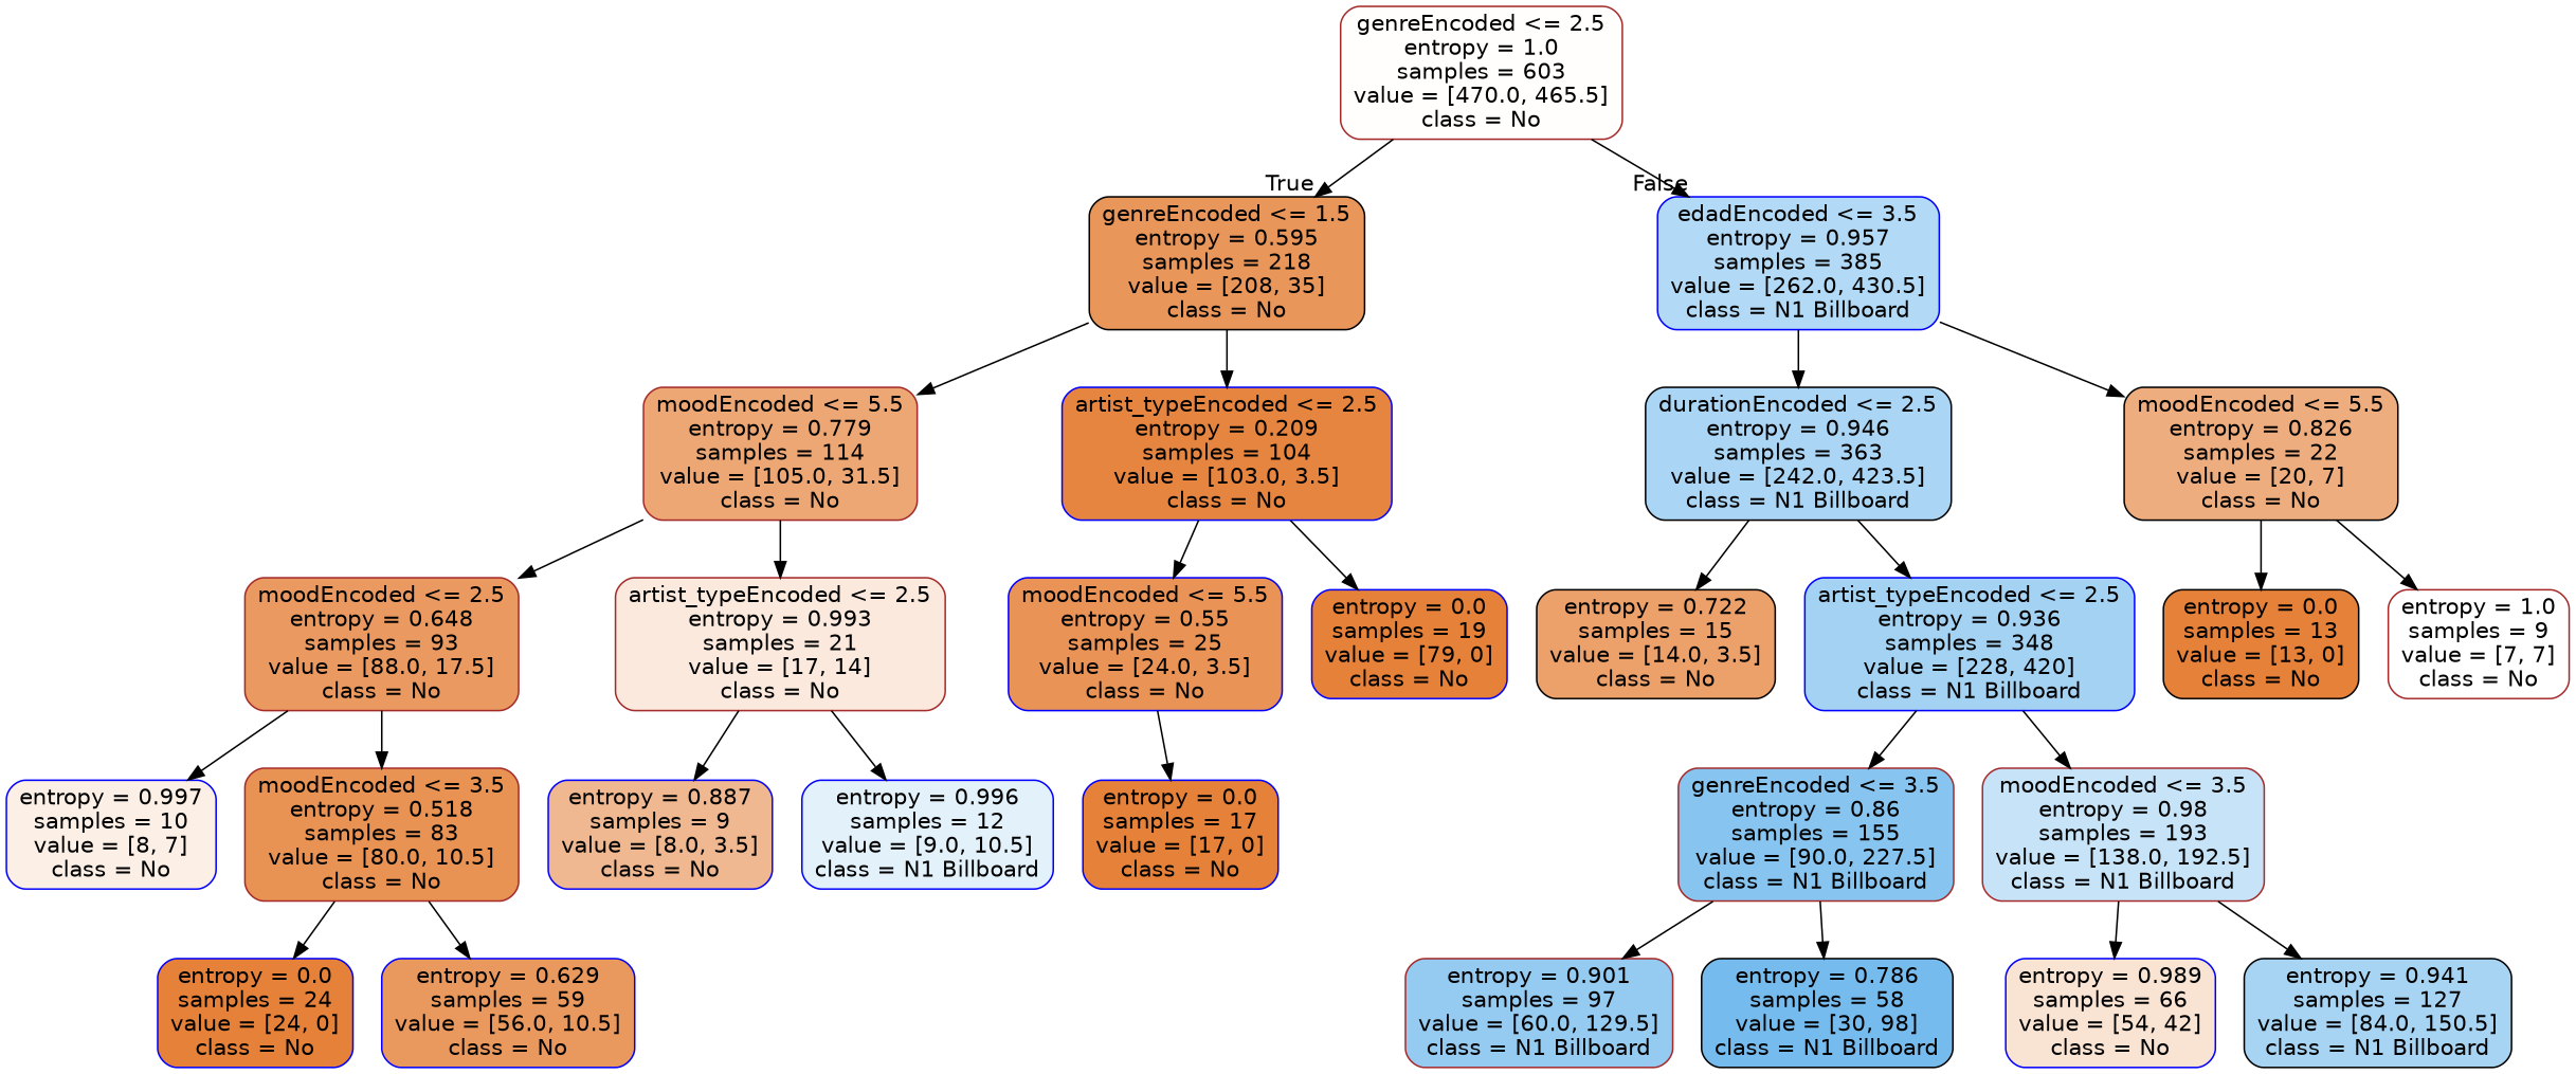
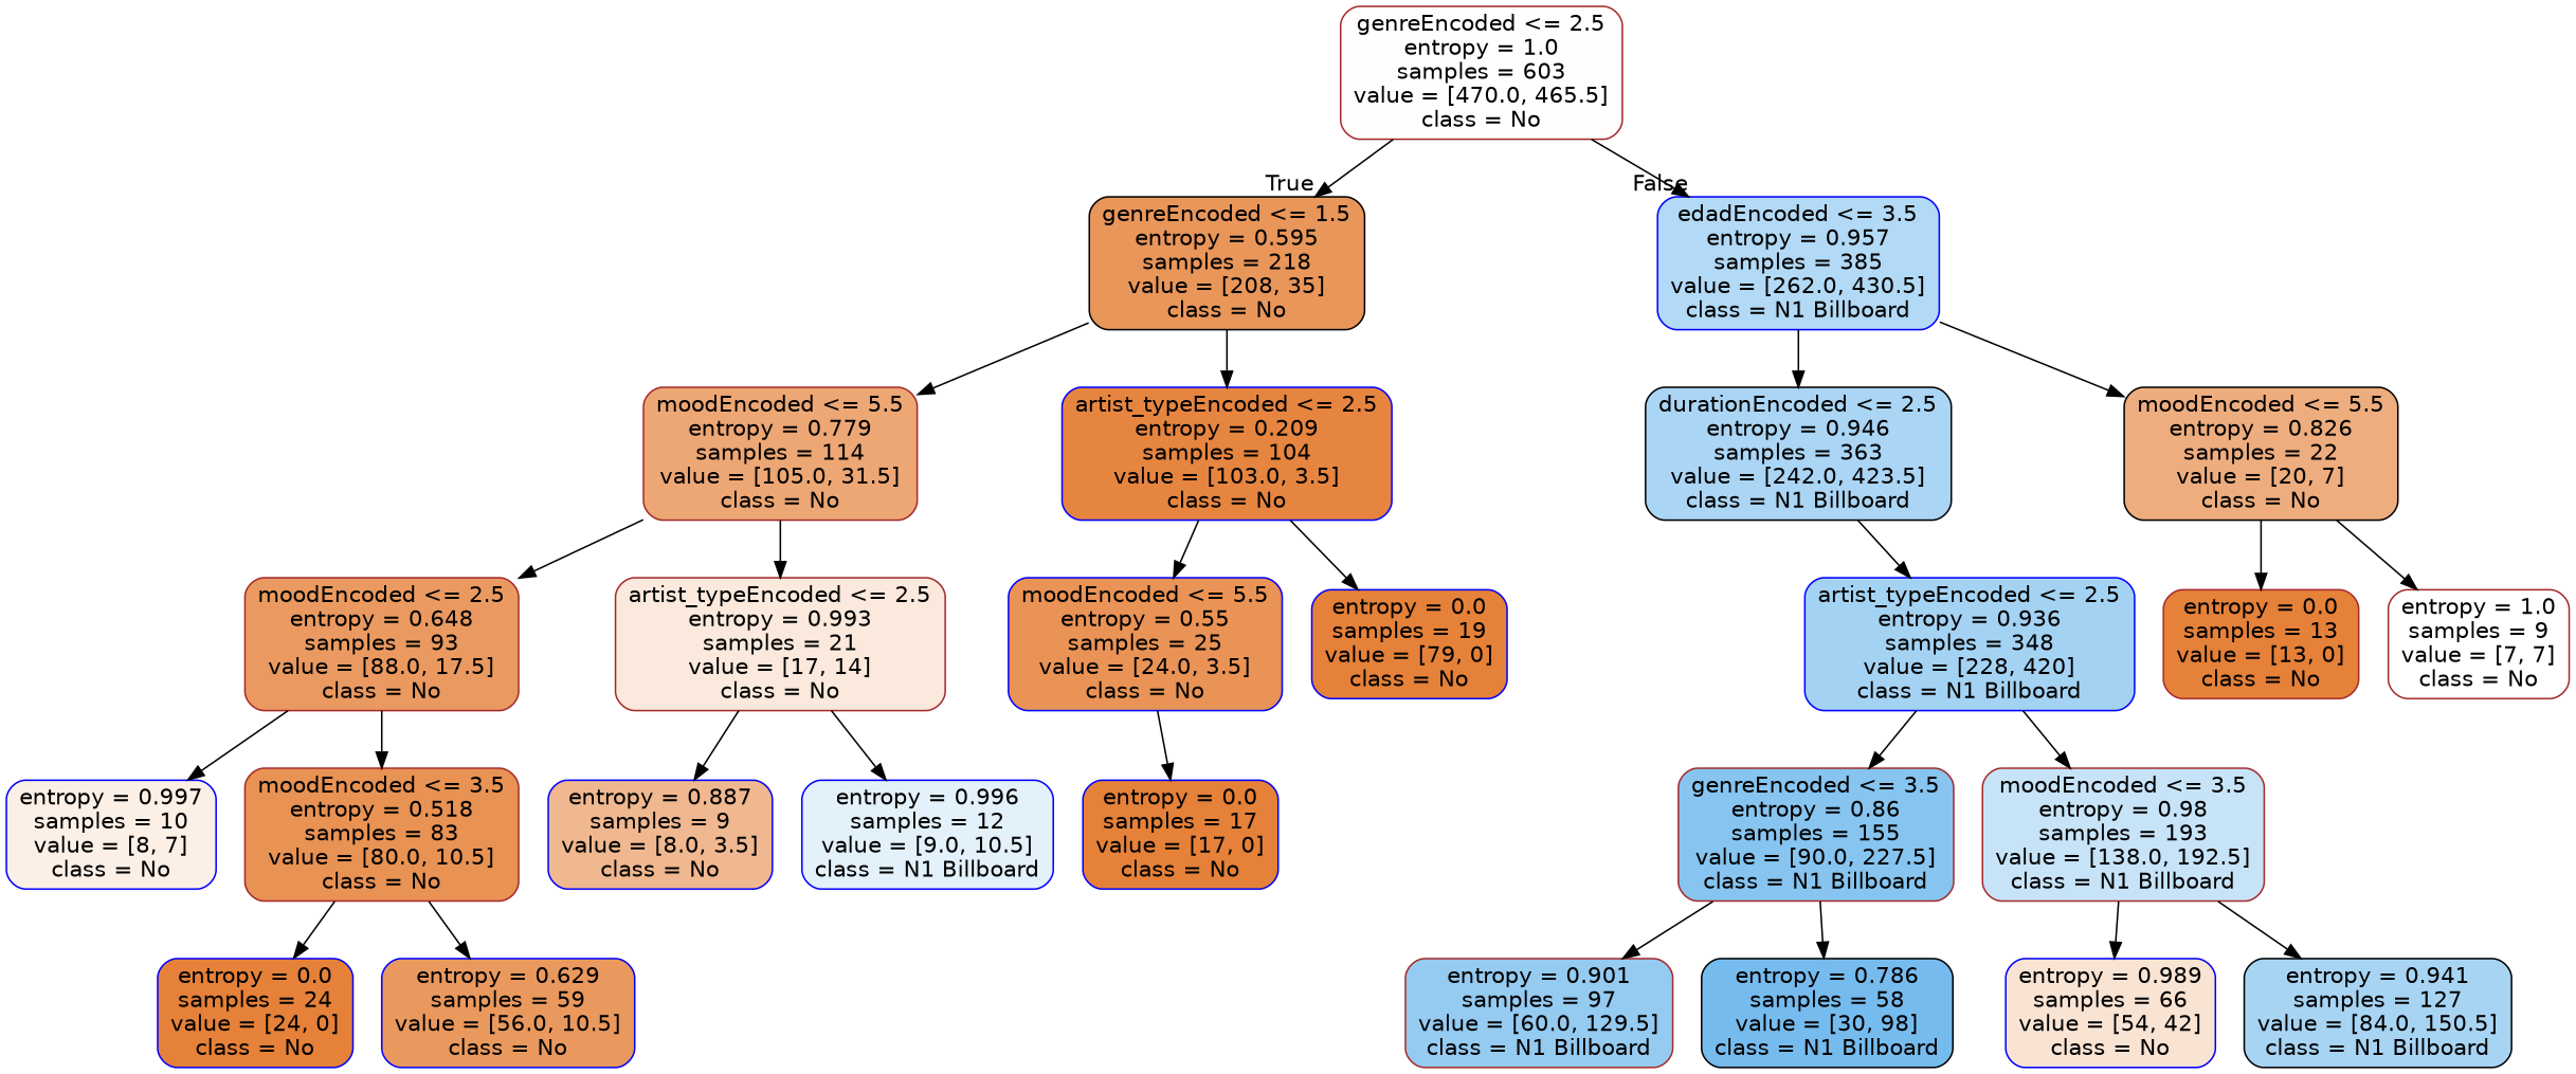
  digraph {
    node [color=blue fillcolor="#e58139" fontname=helvetica shape=box style="filled, rounded"]
    edge [fontname=helvetica]
    n1 [color=brown fillcolor="#fffefd" label="genreEncoded <= 2.5\nentropy = 1.0\nsamples = 603\nvalue = [470.0, 465.5]\nclass = No"]
    n2 [color=black fillcolor="#e9965a" label="genreEncoded <= 1.5\nentropy = 0.595\nsamples = 218\nvalue = [208, 35]\nclass = No"]
    n3 [fillcolor="#b2d9f5" label="edadEncoded <= 3.5\nentropy = 0.957\nsamples = 385\nvalue = [262.0, 430.5]\nclass = N1 Billboard"]
    n4 [color=brown fillcolor="#eda774" label="moodEncoded <= 5.5\nentropy = 0.779\nsamples = 114\nvalue = [105.0, 31.5]\nclass = No"]
    n5 [fillcolor="#e68540" label="artist_typeEncoded <= 2.5\nentropy = 0.209\nsamples = 104\nvalue = [103.0, 3.5]\nclass = No"]
    n6 [color=black fillcolor="#aad5f4" label="durationEncoded <= 2.5\nentropy = 0.946\nsamples = 363\nvalue = [242.0, 423.5]\nclass = N1 Billboard"]
    n7 [color=black fillcolor="#eead7e" label="moodEncoded <= 5.5\nentropy = 0.826\nsamples = 22\nvalue = [20, 7]\nclass = No"]
    n8 [color=brown fillcolor="#ea9a60" label="moodEncoded <= 2.5\nentropy = 0.648\nsamples = 93\nvalue = [88.0, 17.5]\nclass = No"]
    n9 [color=brown fillcolor="#fae9dc" label="artist_typeEncoded <= 2.5\nentropy = 0.993\nsamples = 21\nvalue = [17, 14]\nclass = No"]
    n10 [fillcolor="#e99356" label="moodEncoded <= 5.5\nentropy = 0.55\nsamples = 25\nvalue = [24.0, 3.5]\nclass = No"]
    n11 [label="entropy = 0.0\nsamples = 19\nvalue = [79, 0]\nclass = No"]
    n12 [fillcolor="#fcefe6" label="entropy = 0.997\nsamples = 10\nvalue = [8, 7]\nclass = No"]
    n13 [color=brown fillcolor="#e89253" label="moodEncoded <= 3.5\nentropy = 0.518\nsamples = 83\nvalue = [80.0, 10.5]\nclass = No"]
    n14 [fillcolor="#f0b890" label="entropy = 0.887\nsamples = 9\nvalue = [8.0, 3.5]\nclass = No"]
    n15 [fillcolor="#e3f1fb" label="entropy = 0.996\nsamples = 12\nvalue = [9.0, 10.5]\nclass = N1 Billboard"]
    n16 [label="entropy = 0.0\nsamples = 24\nvalue = [24, 0]\nclass = No"]
    n17 [fillcolor="#ea995e" label="entropy = 0.629\nsamples = 59\nvalue = [56.0, 10.5]\nclass = No"]
    n18 [label="entropy = 0.0\nsamples = 17\nvalue = [17, 0]\nclass = No"]
-   n19 [color=black fillcolor="#eca06a" label="entropy = 0.722\nsamples = 15\nvalue = [14.0, 3.5]\nclass = No"]
    n20 [fillcolor="#a4d2f3" label="artist_typeEncoded <= 2.5\nentropy = 0.936\nsamples = 348\nvalue = [228, 420]\nclass = N1 Billboard"]
-   n21 [color=black label="entropy = 0.0\nsamples = 13\nvalue = [13, 0]\nclass = No"]
+   n21 [color=brown label="entropy = 0.0\nsamples = 13\nvalue = [13, 0]\nclass = No"]
    n22 [color=brown fillcolor="#ffffff" label="entropy = 1.0\nsamples = 9\nvalue = [7, 7]\nclass = No"]
    n23 [color=brown fillcolor="#87c4ef" label="genreEncoded <= 3.5\nentropy = 0.86\nsamples = 155\nvalue = [90.0, 227.5]\nclass = N1 Billboard"]
    n24 [color=brown fillcolor="#c7e3f8" label="moodEncoded <= 3.5\nentropy = 0.98\nsamples = 193\nvalue = [138.0, 192.5]\nclass = N1 Billboard"]
    n25 [color=brown fillcolor="#95caf1" label="entropy = 0.901\nsamples = 97\nvalue = [60.0, 129.5]\nclass = N1 Billboard"]
    n26 [color=black fillcolor="#76bbed" label="entropy = 0.786\nsamples = 58\nvalue = [30, 98]\nclass = N1 Billboard"]
    n27 [fillcolor="#f9e3d3" label="entropy = 0.989\nsamples = 66\nvalue = [54, 42]\nclass = No"]
    n28 [color=black fillcolor="#a8d4f4" label="entropy = 0.941\nsamples = 127\nvalue = [84.0, 150.5]\nclass = N1 Billboard"]
    n1 -> n2 [headlabel=True labelangle=45 labeldistance=2.5]
    n1 -> n3 [headlabel=False labelangle=-45 labeldistance=2.5]
    n2 -> n4
    n2 -> n5
    n3 -> n6
    n3 -> n7
    n4 -> n8
    n4 -> n9
    n5 -> n10
    n5 -> n11
-   n6 -> n19
    n6 -> n20
    n7 -> n21
    n7 -> n22
    n8 -> n12
    n8 -> n13
    n9 -> n14
    n9 -> n15
    n10 -> n18
    n13 -> n16
    n13 -> n17
    n20 -> n23
    n20 -> n24
    n23 -> n25
    n23 -> n26
    n24 -> n27
    n24 -> n28
  }
